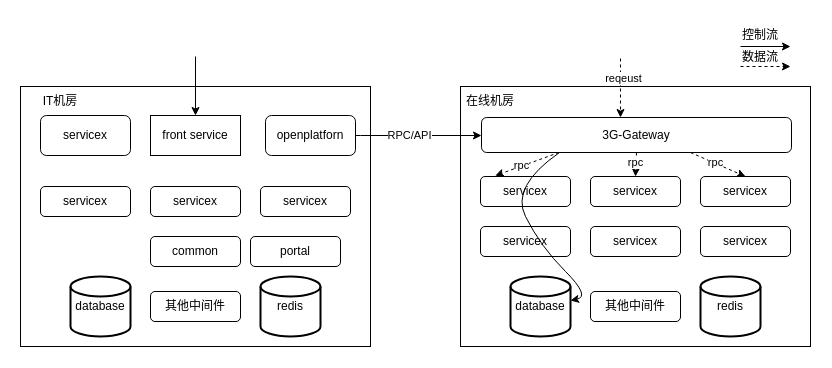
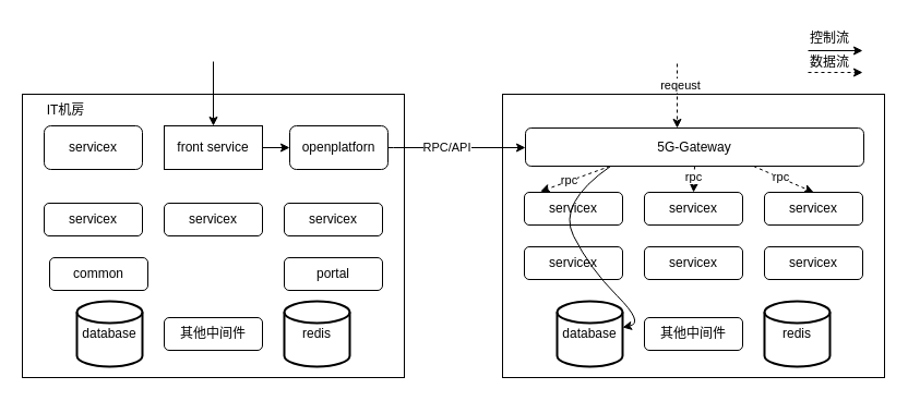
  <mxCell id="0" />
  <mxCell id="1" parent="0" />
  <mxCell id="2" value="" style="rounded=0;whiteSpace=wrap;html=1;" vertex="1" parent="1"><mxGeometry x="20" y="86" width="350" height="260" as="geometry" /></mxCell>
  <mxCell id="3" value="" style="rounded=0;whiteSpace=wrap;html=1;" vertex="1" parent="1"><mxGeometry x="460" y="86" width="350" height="260" as="geometry" /></mxCell>
  <mxCell id="4" value="database" style="strokeWidth=2;html=1;shape=mxgraph.flowchart.database;whiteSpace=wrap;" vertex="1" parent="1"><mxGeometry x="70" y="276" width="60" height="60" as="geometry" /></mxCell>
  <mxCell id="5" value="redis" style="strokeWidth=2;html=1;shape=mxgraph.flowchart.database;whiteSpace=wrap;" vertex="1" parent="1"><mxGeometry x="260" y="276" width="60" height="60" as="geometry" /></mxCell>
- <mxCell id="6" value="common" style="rounded=1;whiteSpace=wrap;html=1;" vertex="1" parent="1"><mxGeometry x="150" y="236" width="90" height="30" as="geometry" /></mxCell>
- <mxCell id="7" value="portal" style="rounded=1;whiteSpace=wrap;html=1;" vertex="1" parent="1"><mxGeometry x="250" y="236" width="90" height="30" as="geometry" /></mxCell>
+ <mxCell id="6" value="common" style="rounded=1;whiteSpace=wrap;html=1;" vertex="1" parent="1"><mxGeometry x="45" y="236" width="90" height="30" as="geometry" /></mxCell>
+ <mxCell id="7" value="portal" style="rounded=1;whiteSpace=wrap;html=1;" vertex="1" parent="1"><mxGeometry x="260" y="236" width="90" height="30" as="geometry" /></mxCell>
  <mxCell id="8" style="edgeStyle=orthogonalEdgeStyle;rounded=0;orthogonalLoop=1;jettySize=auto;html=1;" edge="1" parent="1"><mxGeometry relative="1" as="geometry"><mxPoint x="355" y="135" as="sourcePoint" /><mxPoint x="481" y="135" as="targetPoint" /><Array as="points"><mxPoint x="360" y="135" /><mxPoint x="360" y="135" /></Array></mxGeometry></mxCell>
  <mxCell id="9" value="RPC/API" style="edgeLabel;html=1;align=center;verticalAlign=middle;resizable=0;points=[];" vertex="1" connectable="0" parent="8"><mxGeometry x="-0.16" relative="1" as="geometry"><mxPoint y="-1" as="offset" /></mxGeometry></mxCell>
  <mxCell id="10" value="openplatforn" style="rounded=1;whiteSpace=wrap;html=1;" vertex="1" parent="1"><mxGeometry x="265" y="115" width="90" height="40" as="geometry" /></mxCell>
  <mxCell id="11" value="servicex" style="rounded=1;whiteSpace=wrap;html=1;" vertex="1" parent="1"><mxGeometry x="40" y="186" width="90" height="30" as="geometry" /></mxCell>
  <mxCell id="12" value="servicex" style="rounded=1;whiteSpace=wrap;html=1;" vertex="1" parent="1"><mxGeometry x="150" y="186" width="90" height="30" as="geometry" /></mxCell>
  <mxCell id="13" value="servicex" style="rounded=1;whiteSpace=wrap;html=1;" vertex="1" parent="1"><mxGeometry x="260" y="186" width="90" height="30" as="geometry" /></mxCell>
+ <mxCell id="14" value="" style="edgeStyle=orthogonalEdgeStyle;rounded=0;orthogonalLoop=1;jettySize=auto;html=1;" edge="1" parent="1" source="15" target="10"><mxGeometry relative="1" as="geometry" /></mxCell>
  <mxCell id="15" value="front service" style="whiteSpace=wrap;html=1;rounded=0;" vertex="1" parent="1"><mxGeometry x="150" y="115" width="90" height="40" as="geometry" /></mxCell>
  <mxCell id="16" value="servicex" style="rounded=1;whiteSpace=wrap;html=1;" vertex="1" parent="1"><mxGeometry x="40" y="115" width="90" height="40" as="geometry" /></mxCell>
  <mxCell id="17" value="其他中间件" style="rounded=1;whiteSpace=wrap;html=1;" vertex="1" parent="1"><mxGeometry x="150" y="291" width="90" height="30" as="geometry" /></mxCell>
  <mxCell id="18" value="database" style="strokeWidth=2;html=1;shape=mxgraph.flowchart.database;whiteSpace=wrap;" vertex="1" parent="1"><mxGeometry x="510" y="276" width="60" height="60" as="geometry" /></mxCell>
  <mxCell id="19" value="redis" style="strokeWidth=2;html=1;shape=mxgraph.flowchart.database;whiteSpace=wrap;" vertex="1" parent="1"><mxGeometry x="700" y="276" width="60" height="60" as="geometry" /></mxCell>
  <mxCell id="20" value="其他中间件" style="rounded=1;whiteSpace=wrap;html=1;" vertex="1" parent="1"><mxGeometry x="590" y="291" width="90" height="30" as="geometry" /></mxCell>
  <mxCell id="21" value="servicex" style="rounded=1;whiteSpace=wrap;html=1;" vertex="1" parent="1"><mxGeometry x="480" y="226" width="90" height="30" as="geometry" /></mxCell>
  <mxCell id="22" value="servicex" style="rounded=1;whiteSpace=wrap;html=1;" vertex="1" parent="1"><mxGeometry x="590" y="226" width="90" height="30" as="geometry" /></mxCell>
  <mxCell id="23" value="servicex" style="rounded=1;whiteSpace=wrap;html=1;" vertex="1" parent="1"><mxGeometry x="700" y="226" width="90" height="30" as="geometry" /></mxCell>
  <mxCell id="24" value="servicex" style="rounded=1;whiteSpace=wrap;html=1;" vertex="1" parent="1"><mxGeometry x="480" y="176" width="90" height="30" as="geometry" /></mxCell>
  <mxCell id="25" value="servicex" style="rounded=1;whiteSpace=wrap;html=1;" vertex="1" parent="1"><mxGeometry x="590" y="176" width="90" height="30" as="geometry" /></mxCell>
  <mxCell id="26" value="servicex" style="rounded=1;whiteSpace=wrap;html=1;" vertex="1" parent="1"><mxGeometry x="700" y="176" width="90" height="30" as="geometry" /></mxCell>
- <mxCell id="27" value="3G-Gateway" style="rounded=1;whiteSpace=wrap;html=1;" vertex="1" parent="1"><mxGeometry x="481" y="117" width="310" height="35" as="geometry" /></mxCell>
+ <mxCell id="27" value="5G-Gateway" style="rounded=1;whiteSpace=wrap;html=1;" vertex="1" parent="1"><mxGeometry x="481" y="117" width="310" height="35" as="geometry" /></mxCell>
  <mxCell id="28" value="" style="endArrow=classic;html=1;rounded=0;entryX=0.5;entryY=0;entryDx=0;entryDy=0;" edge="1" parent="1" target="15"><mxGeometry width="50" height="50" relative="1" as="geometry"><mxPoint x="195" y="56" as="sourcePoint" /><mxPoint x="570" y="6" as="targetPoint" /></mxGeometry></mxCell>
  <mxCell id="29" value="IT机房" style="text;html=1;align=center;verticalAlign=middle;whiteSpace=wrap;rounded=0;" vertex="1" parent="1"><mxGeometry x="30" y="86" width="60" height="30" as="geometry" /></mxCell>
- <mxCell id="30" value="在线机房" style="text;html=1;align=center;verticalAlign=middle;whiteSpace=wrap;rounded=0;" vertex="1" parent="1"><mxGeometry x="460" y="86" width="60" height="30" as="geometry" /></mxCell>
  <mxCell id="31" value="" style="curved=1;endArrow=none;html=1;rounded=0;endFill=0;startArrow=classic;startFill=1;" edge="1" parent="1"><mxGeometry width="50" height="50" relative="1" as="geometry"><mxPoint x="570" y="300" as="sourcePoint" /><mxPoint x="559" y="152" as="targetPoint" /><Array as="points"><mxPoint x="590" y="296" /><mxPoint x="540" y="246" /><mxPoint x="510" y="186" /></Array></mxGeometry></mxCell>
  <mxCell id="32" value="" style="endArrow=classic;html=1;rounded=0;entryX=0.5;entryY=0;entryDx=0;entryDy=0;dashed=1;" edge="1" parent="1"><mxGeometry width="50" height="50" relative="1" as="geometry"><mxPoint x="620" y="58" as="sourcePoint" /><mxPoint x="620" y="117" as="targetPoint" /></mxGeometry></mxCell>
  <mxCell id="33" value="reqeust" style="edgeLabel;html=1;align=center;verticalAlign=middle;resizable=0;points=[];" vertex="1" connectable="0" parent="32"><mxGeometry x="-0.349" y="2" relative="1" as="geometry"><mxPoint as="offset" /></mxGeometry></mxCell>
  <mxCell id="34" value="" style="endArrow=classic;html=1;rounded=0;entryX=0.5;entryY=0;entryDx=0;entryDy=0;dashed=1;" edge="1" parent="1" target="26"><mxGeometry width="50" height="50" relative="1" as="geometry"><mxPoint x="690" y="152" as="sourcePoint" /><mxPoint x="690" y="211" as="targetPoint" /></mxGeometry></mxCell>
  <mxCell id="35" value="rpc" style="edgeLabel;html=1;align=center;verticalAlign=middle;resizable=0;points=[];" vertex="1" connectable="0" parent="34"><mxGeometry x="-0.15" y="1" relative="1" as="geometry"><mxPoint as="offset" /></mxGeometry></mxCell>
  <mxCell id="36" value="" style="endArrow=classic;html=1;rounded=0;entryX=0.5;entryY=0;entryDx=0;entryDy=0;dashed=1;exitX=0.5;exitY=1;exitDx=0;exitDy=0;" edge="1" parent="1" source="27" target="25"><mxGeometry width="50" height="50" relative="1" as="geometry"><mxPoint x="700" y="162" as="sourcePoint" /><mxPoint x="755" y="186" as="targetPoint" /></mxGeometry></mxCell>
  <mxCell id="37" value="rpc" style="edgeLabel;html=1;align=center;verticalAlign=middle;resizable=0;points=[];" vertex="1" connectable="0" parent="36"><mxGeometry x="-0.147" y="-1" relative="1" as="geometry"><mxPoint as="offset" /></mxGeometry></mxCell>
  <mxCell id="38" value="" style="endArrow=classic;html=1;rounded=0;entryX=0.164;entryY=-0.027;entryDx=0;entryDy=0;dashed=1;exitX=0.25;exitY=1;exitDx=0;exitDy=0;entryPerimeter=0;" edge="1" parent="1" source="27" target="24"><mxGeometry width="50" height="50" relative="1" as="geometry"><mxPoint x="646" y="162" as="sourcePoint" /><mxPoint x="645" y="186" as="targetPoint" /></mxGeometry></mxCell>
  <mxCell id="39" value="rpc" style="edgeLabel;html=1;align=center;verticalAlign=middle;resizable=0;points=[];" vertex="1" connectable="0" parent="38"><mxGeometry x="0.195" y="-2" relative="1" as="geometry"><mxPoint x="1" as="offset" /></mxGeometry></mxCell>
  <mxCell id="40" value="" style="endArrow=classic;html=1;rounded=0;" edge="1" parent="1"><mxGeometry width="50" height="50" relative="1" as="geometry"><mxPoint x="740" y="46" as="sourcePoint" /><mxPoint x="790" y="46" as="targetPoint" /></mxGeometry></mxCell>
  <mxCell id="41" value="" style="endArrow=classic;html=1;rounded=0;dashed=1;" edge="1" parent="1"><mxGeometry width="50" height="50" relative="1" as="geometry"><mxPoint x="740" y="66" as="sourcePoint" /><mxPoint x="790" y="66" as="targetPoint" /></mxGeometry></mxCell>
  <mxCell id="42" value="控制流" style="text;html=1;align=center;verticalAlign=middle;whiteSpace=wrap;rounded=0;" vertex="1" parent="1"><mxGeometry x="730" y="20" width="60" height="30" as="geometry" /></mxCell>
  <mxCell id="43" value="数据流" style="text;html=1;align=center;verticalAlign=middle;whiteSpace=wrap;rounded=0;" vertex="1" parent="1"><mxGeometry x="730" y="42" width="60" height="30" as="geometry" /></mxCell>
